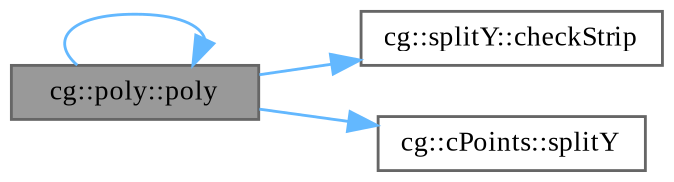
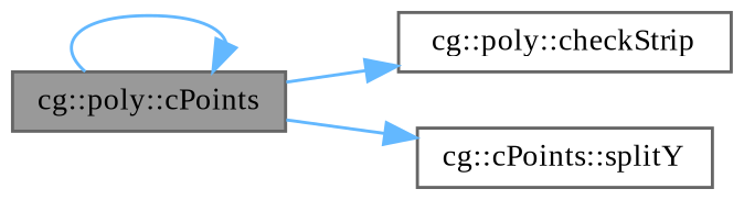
  digraph {
    fontname="Liberation Serif"
    rankdir=LR
    node [color=grey40 fillcolor=white fontname="Liberation Serif" fontsize=10 shape=box style=filled]
    edge [color=steelblue1 fontname="Liberation Serif" fontsize=10 labelfontname=Helvetica labelfontsize=10 style=solid]
-   n1 [color=gray40 fillcolor=grey60 fontcolor=black height=0.2 label="cg::poly::poly" width=0.4]
-   n2 [height=0.2 label="cg::splitY::checkStrip" width=0.4]
+   n1 [color=gray40 fillcolor=grey60 fontcolor=black height=0.2 label="cg::poly::cPoints" width=0.4]
+   n2 [height=0.2 label="cg::poly::checkStrip" width=0.4]
    n3 [height=0.2 label="cg::cPoints::splitY" width=0.4]
    n1 -> n1
    n1 -> n2
    n1 -> n3
  }
